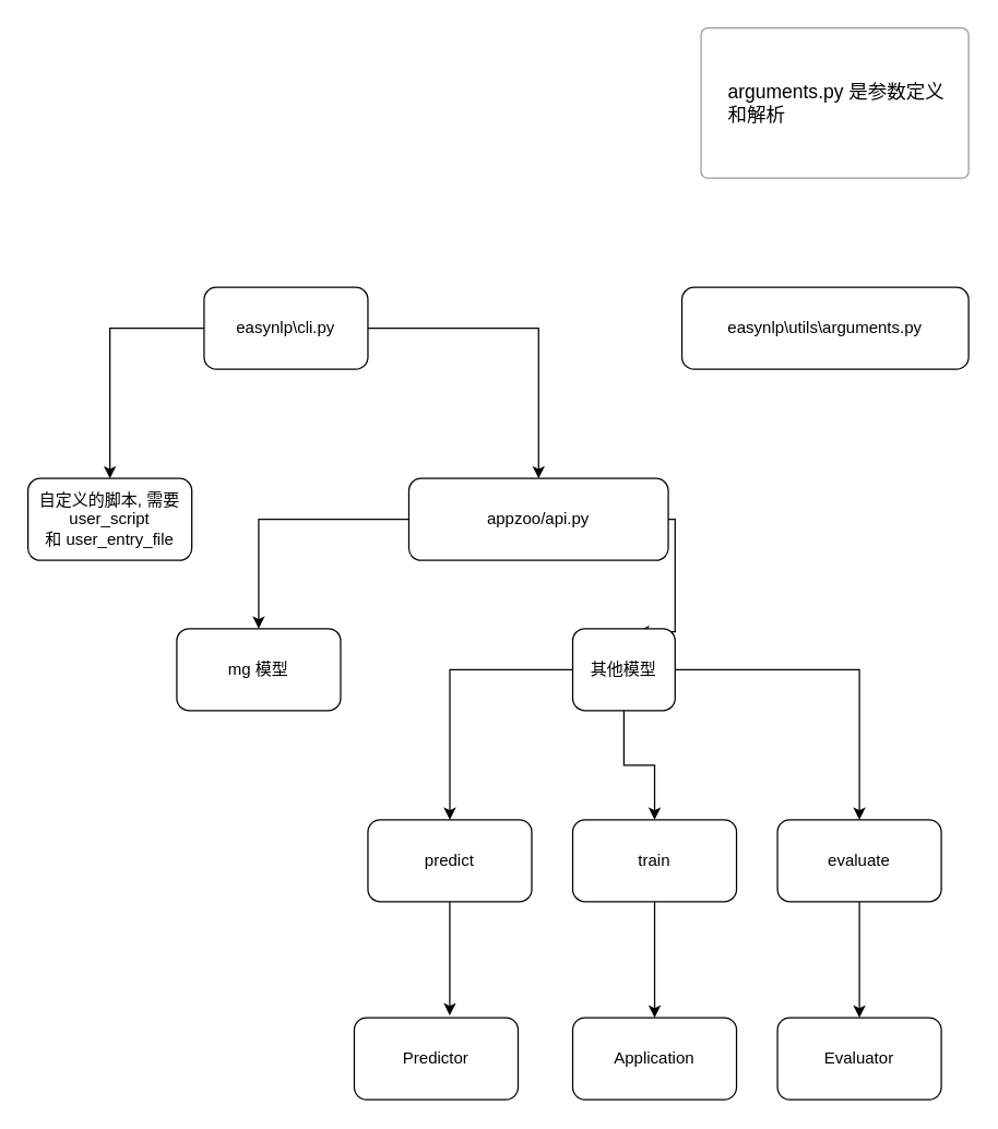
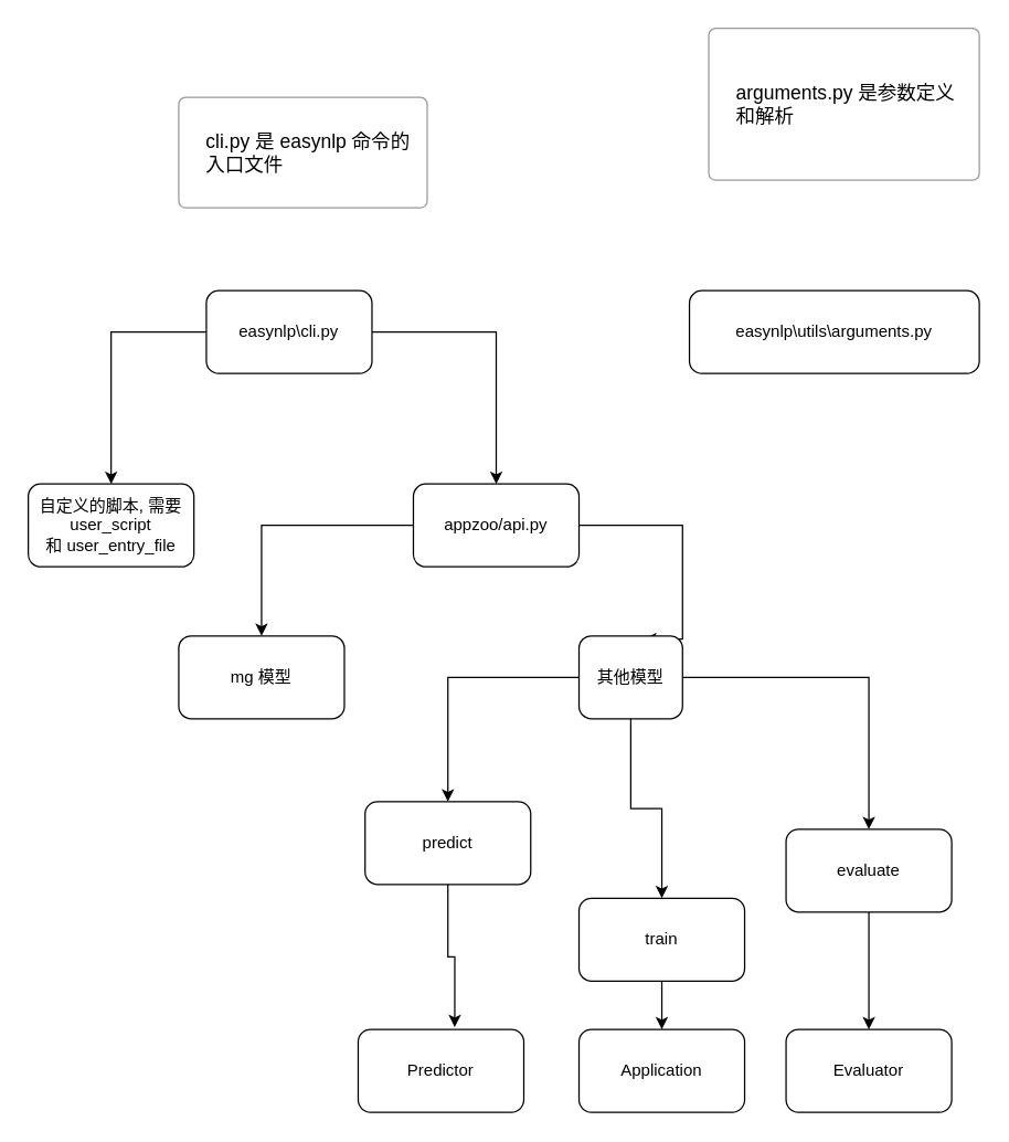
  <mxCell id="0" />
  <mxCell id="1" parent="0" />
  <mxCell id="2" style="edgeStyle=orthogonalEdgeStyle;rounded=0;orthogonalLoop=1;jettySize=auto;html=1;entryX=0.5;entryY=0;entryDx=0;entryDy=0;" edge="1" parent="1" source="4" target="8"><mxGeometry relative="1" as="geometry" /></mxCell>
  <mxCell id="3" style="edgeStyle=orthogonalEdgeStyle;rounded=0;orthogonalLoop=1;jettySize=auto;html=1;entryX=0.5;entryY=0;entryDx=0;entryDy=0;" edge="1" parent="1" source="4" target="11"><mxGeometry relative="1" as="geometry" /></mxCell>
  <mxCell id="4" value="easynlp\cli.py" style="rounded=1;whiteSpace=wrap;html=1;" parent="1" vertex="1"><mxGeometry x="149" y="210" width="120" height="60" as="geometry" /></mxCell>
+ <mxCell id="5" value="&lt;font color=&quot;#000000&quot;&gt;cli.py 是 easynlp 命令的入口文件&lt;/font&gt;" style="html=1;shadow=0;dashed=0;shape=mxgraph.bootstrap.rrect;rSize=5;strokeColor=#999999;strokeWidth=1;fillColor=#FFFFFF;fontColor=#6C767D;whiteSpace=wrap;align=left;verticalAlign=middle;spacingLeft=10;fontSize=14;spacing=10;" vertex="1" parent="1"><mxGeometry x="129" y="70" width="180" height="80" as="geometry" /></mxCell>
  <mxCell id="6" value="easynlp\utils\arguments.py" style="rounded=1;whiteSpace=wrap;html=1;" vertex="1" parent="1"><mxGeometry x="499" y="210" width="210" height="60" as="geometry" /></mxCell>
  <mxCell id="7" value="&lt;font color=&quot;#000000&quot;&gt;arguments.py 是参数定义和解析&lt;/font&gt;" style="html=1;shadow=0;dashed=0;shape=mxgraph.bootstrap.rrect;rSize=5;strokeColor=#999999;strokeWidth=1;fillColor=#FFFFFF;fontColor=#6C767D;whiteSpace=wrap;align=left;verticalAlign=middle;spacingLeft=10;fontSize=14;spacing=10;" vertex="1" parent="1"><mxGeometry x="513" y="20" width="196" height="110" as="geometry" /></mxCell>
  <mxCell id="8" value="自定义的脚本, 需要user_script 和&amp;nbsp;user_entry_file" style="rounded=1;whiteSpace=wrap;html=1;" vertex="1" parent="1"><mxGeometry x="20" y="350" width="120" height="60" as="geometry" /></mxCell>
  <mxCell id="9" style="edgeStyle=orthogonalEdgeStyle;rounded=0;orthogonalLoop=1;jettySize=auto;html=1;entryX=0.5;entryY=0;entryDx=0;entryDy=0;" edge="1" parent="1" source="11" target="12"><mxGeometry relative="1" as="geometry" /></mxCell>
  <mxCell id="10" style="edgeStyle=orthogonalEdgeStyle;rounded=0;orthogonalLoop=1;jettySize=auto;html=1;entryX=0.628;entryY=0.036;entryDx=0;entryDy=0;entryPerimeter=0;" edge="1" parent="1" source="11" target="16"><mxGeometry relative="1" as="geometry"><Array as="points"><mxPoint x="494" y="380" /></Array></mxGeometry></mxCell>
- <mxCell id="11" value="appzoo/api.py" style="rounded=1;whiteSpace=wrap;html=1;" vertex="1" parent="1"><mxGeometry x="299" y="350" width="190" height="60" as="geometry" /></mxCell>
+ <mxCell id="11" value="appzoo/api.py" style="rounded=1;whiteSpace=wrap;html=1;" vertex="1" parent="1"><mxGeometry x="299" y="350" width="120" height="60" as="geometry" /></mxCell>
  <mxCell id="12" value="mg 模型" style="rounded=1;whiteSpace=wrap;html=1;" vertex="1" parent="1"><mxGeometry x="129" y="460" width="120" height="60" as="geometry" /></mxCell>
  <mxCell id="13" value="" style="edgeStyle=orthogonalEdgeStyle;rounded=0;orthogonalLoop=1;jettySize=auto;html=1;" edge="1" parent="1" source="16" target="20"><mxGeometry relative="1" as="geometry" /></mxCell>
  <mxCell id="14" style="edgeStyle=orthogonalEdgeStyle;rounded=0;orthogonalLoop=1;jettySize=auto;html=1;entryX=0.5;entryY=0;entryDx=0;entryDy=0;" edge="1" parent="1" source="16" target="18"><mxGeometry relative="1" as="geometry" /></mxCell>
  <mxCell id="15" style="edgeStyle=orthogonalEdgeStyle;rounded=0;orthogonalLoop=1;jettySize=auto;html=1;entryX=0.5;entryY=0;entryDx=0;entryDy=0;" edge="1" parent="1" source="16" target="22"><mxGeometry relative="1" as="geometry" /></mxCell>
  <mxCell id="16" value="其他模型" style="rounded=1;whiteSpace=wrap;html=1;" vertex="1" parent="1"><mxGeometry x="419" y="460" width="75" height="60" as="geometry" /></mxCell>
  <mxCell id="17" style="edgeStyle=orthogonalEdgeStyle;rounded=0;orthogonalLoop=1;jettySize=auto;html=1;entryX=0.583;entryY=-0.028;entryDx=0;entryDy=0;entryPerimeter=0;" edge="1" parent="1" source="18" target="25"><mxGeometry relative="1" as="geometry" /></mxCell>
- <mxCell id="18" value="predict" style="rounded=1;whiteSpace=wrap;html=1;" vertex="1" parent="1"><mxGeometry x="269" y="600" width="120" height="60" as="geometry" /></mxCell>
+ <mxCell id="18" value="predict" style="rounded=1;whiteSpace=wrap;html=1;" vertex="1" parent="1"><mxGeometry x="264" y="580" width="120" height="60" as="geometry" /></mxCell>
  <mxCell id="19" style="edgeStyle=orthogonalEdgeStyle;rounded=0;orthogonalLoop=1;jettySize=auto;html=1;entryX=0.5;entryY=0;entryDx=0;entryDy=0;" edge="1" parent="1" source="20" target="23"><mxGeometry relative="1" as="geometry" /></mxCell>
- <mxCell id="20" value="train" style="rounded=1;whiteSpace=wrap;html=1;" vertex="1" parent="1"><mxGeometry x="419" y="600" width="120" height="60" as="geometry" /></mxCell>
+ <mxCell id="20" value="train" style="rounded=1;whiteSpace=wrap;html=1;" vertex="1" parent="1"><mxGeometry x="419" y="650" width="120" height="60" as="geometry" /></mxCell>
  <mxCell id="21" style="edgeStyle=orthogonalEdgeStyle;rounded=0;orthogonalLoop=1;jettySize=auto;html=1;" edge="1" parent="1" source="22" target="24"><mxGeometry relative="1" as="geometry" /></mxCell>
  <mxCell id="22" value="evaluate" style="rounded=1;whiteSpace=wrap;html=1;" vertex="1" parent="1"><mxGeometry x="569" y="600" width="120" height="60" as="geometry" /></mxCell>
  <mxCell id="23" value="Application" style="rounded=1;whiteSpace=wrap;html=1;" vertex="1" parent="1"><mxGeometry x="419" y="745" width="120" height="60" as="geometry" /></mxCell>
  <mxCell id="24" value="Evaluator" style="rounded=1;whiteSpace=wrap;html=1;" vertex="1" parent="1"><mxGeometry x="569" y="745" width="120" height="60" as="geometry" /></mxCell>
  <mxCell id="25" value="Predictor" style="rounded=1;whiteSpace=wrap;html=1;" vertex="1" parent="1"><mxGeometry x="259" y="745" width="120" height="60" as="geometry" /></mxCell>
